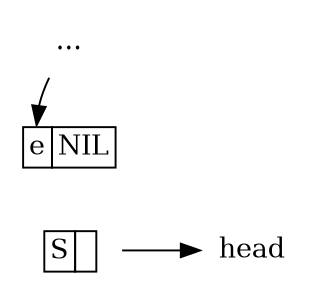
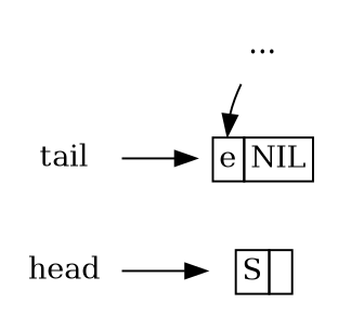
  digraph {
    rankdir=LR
    node [shape=plaintext]
    n1 [label=<<table BORDER="0" CELLBORDER="1" CELLSPACING="0">       <tr><td>S</td><td port="next"> </td></tr></table>>]
    n2 [label="..."]
    n3 [label=<<table BORDER="0" CELLBORDER="1" CELLSPACING="0">        <tr><td port="key">e</td><td port="next">NIL</td></tr></table>>]
    head
+   tail
    subgraph sub_1 {
      rank=same
      n1
      n2
      n3
    }
    n2 -> n3 [headport=key]
-   n1 -> head
+   head -> n1
+   tail -> n3
  }
